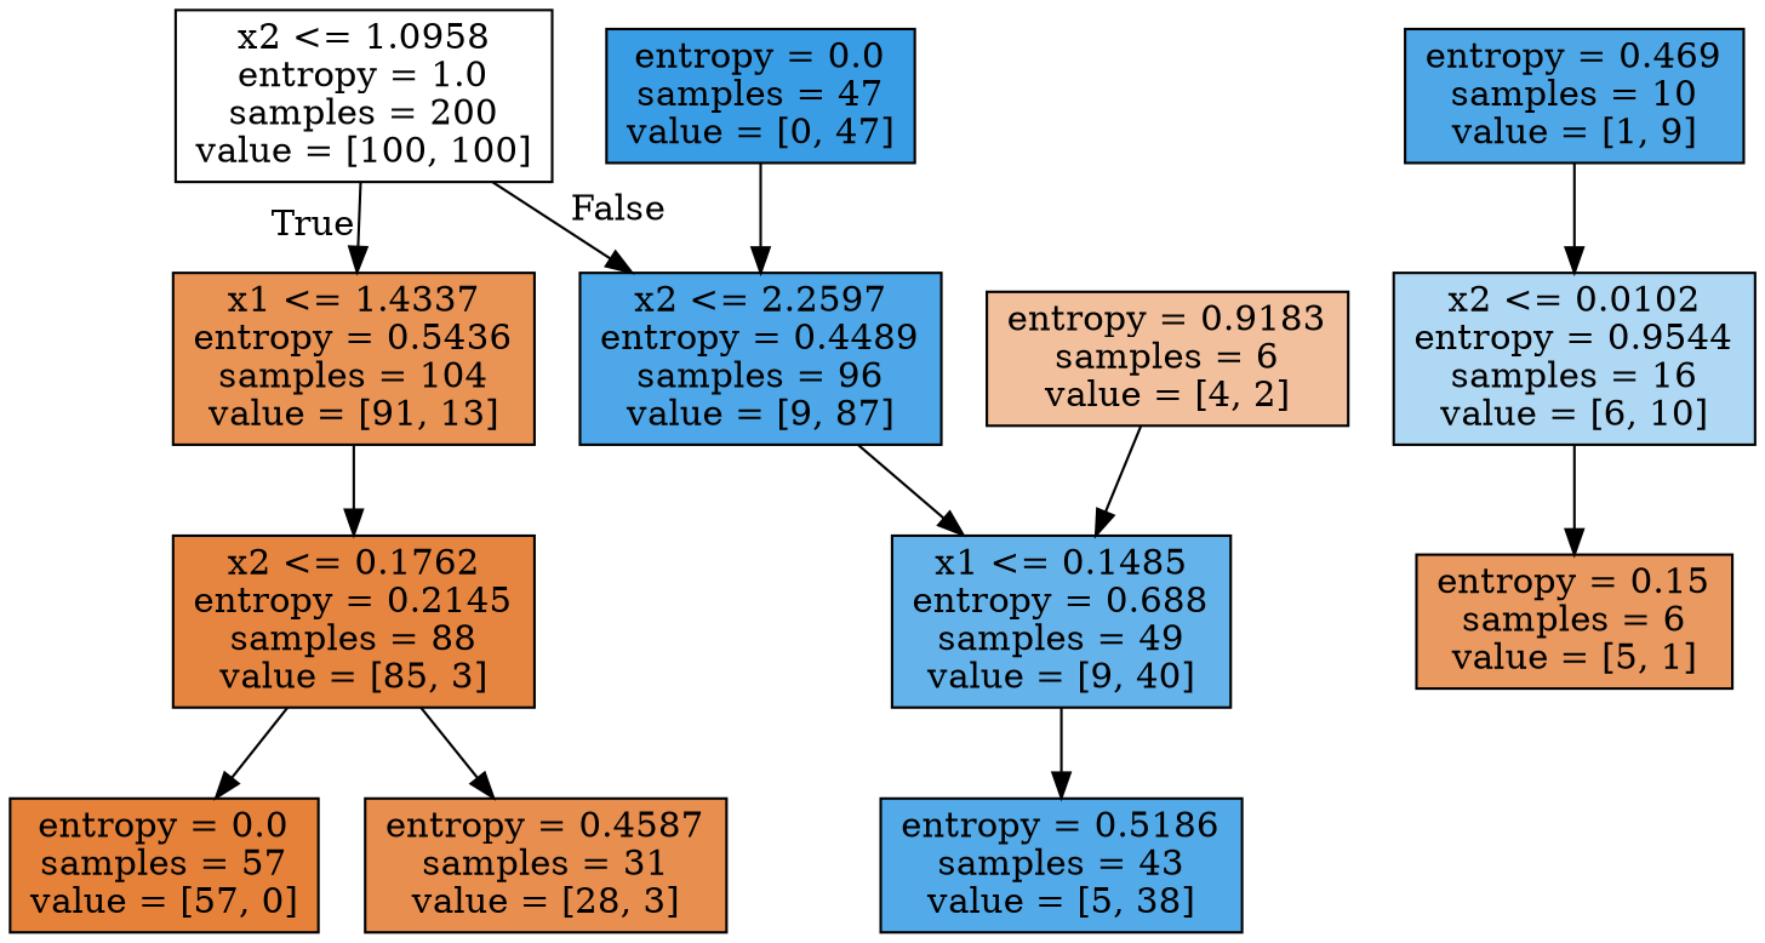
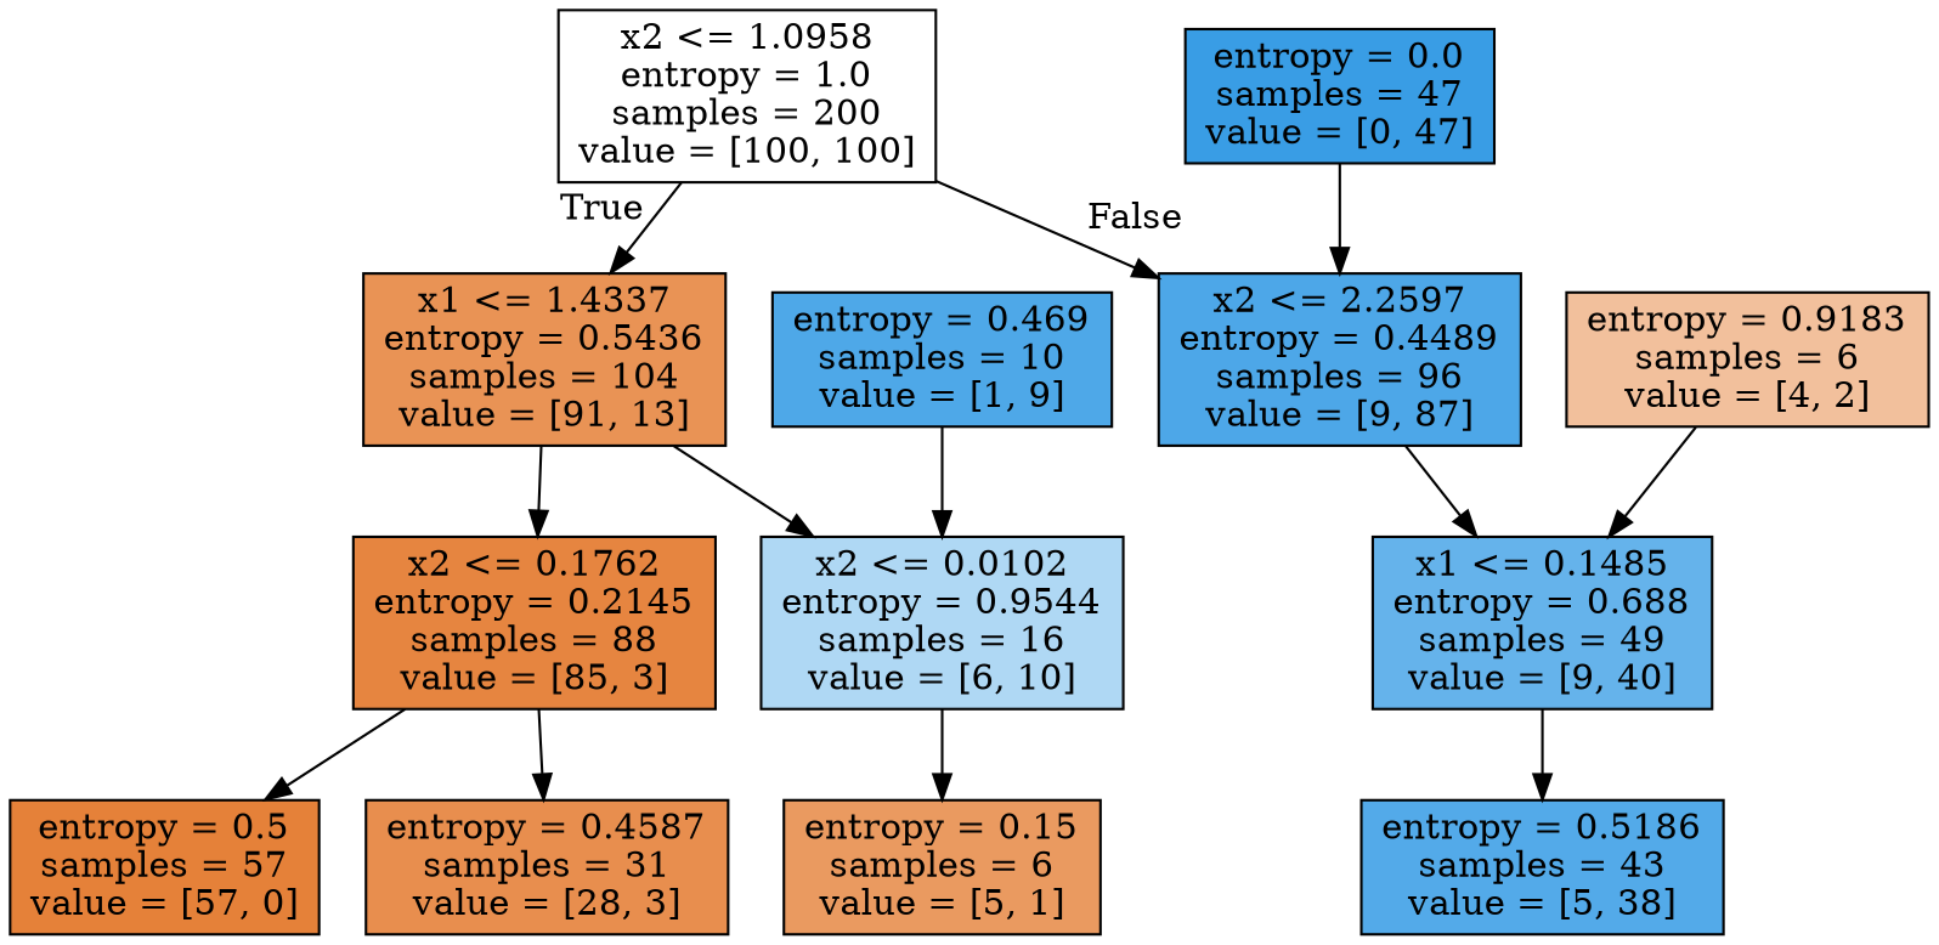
  digraph {
    node [color=black shape=box style=filled]
    n1 [fillcolor="#e5813900" label="x2 <= 1.0958\nentropy = 1.0\nsamples = 200\nvalue = [100, 100]"]
    n2 [fillcolor="#e58139db" label="x1 <= 1.4337\nentropy = 0.5436\nsamples = 104\nvalue = [91, 13]"]
    n3 [fillcolor="#399de5e5" label="x2 <= 2.2597\nentropy = 0.4489\nsamples = 96\nvalue = [9, 87]"]
    n4 [fillcolor="#e58139f6" label="x2 <= 0.1762\nentropy = 0.2145\nsamples = 88\nvalue = [85, 3]"]
    n5 [fillcolor="#399de566" label="x2 <= 0.0102\nentropy = 0.9544\nsamples = 16\nvalue = [6, 10]"]
    n6 [fillcolor="#399de5c6" label="x1 <= 0.1485\nentropy = 0.688\nsamples = 49\nvalue = [9, 40]"]
-   n7 [fillcolor="#e58139ff" label="entropy = 0.0\nsamples = 57\nvalue = [57, 0]"]
+   n7 [fillcolor="#e58139ff" label="entropy = 0.5\nsamples = 57\nvalue = [57, 0]"]
    n8 [fillcolor="#e58139e4" label="entropy = 0.4587\nsamples = 31\nvalue = [28, 3]"]
    n9 [fillcolor="#e58139cc" label="entropy = 0.15\nsamples = 6\nvalue = [5, 1]"]
    n10 [fillcolor="#399de5e3" label="entropy = 0.469\nsamples = 10\nvalue = [1, 9]"]
    n11 [fillcolor="#399de5dd" label="entropy = 0.5186\nsamples = 43\nvalue = [5, 38]"]
    n12 [fillcolor="#399de5ff" label="entropy = 0.0\nsamples = 47\nvalue = [0, 47]"]
    n13 [fillcolor="#e581397f" label="entropy = 0.9183\nsamples = 6\nvalue = [4, 2]"]
    n1 -> n2 [headlabel=True labelangle=45 labeldistance=2.5]
    n1 -> n3 [headlabel=False labelangle=-45 labeldistance=2.5]
    n2 -> n4
+   n2 -> n5
    n3 -> n6
    n4 -> n7
    n4 -> n8
    n5 -> n9
    n6 -> n11
    n10 -> n5
    n12 -> n3
    n13 -> n6
  }
